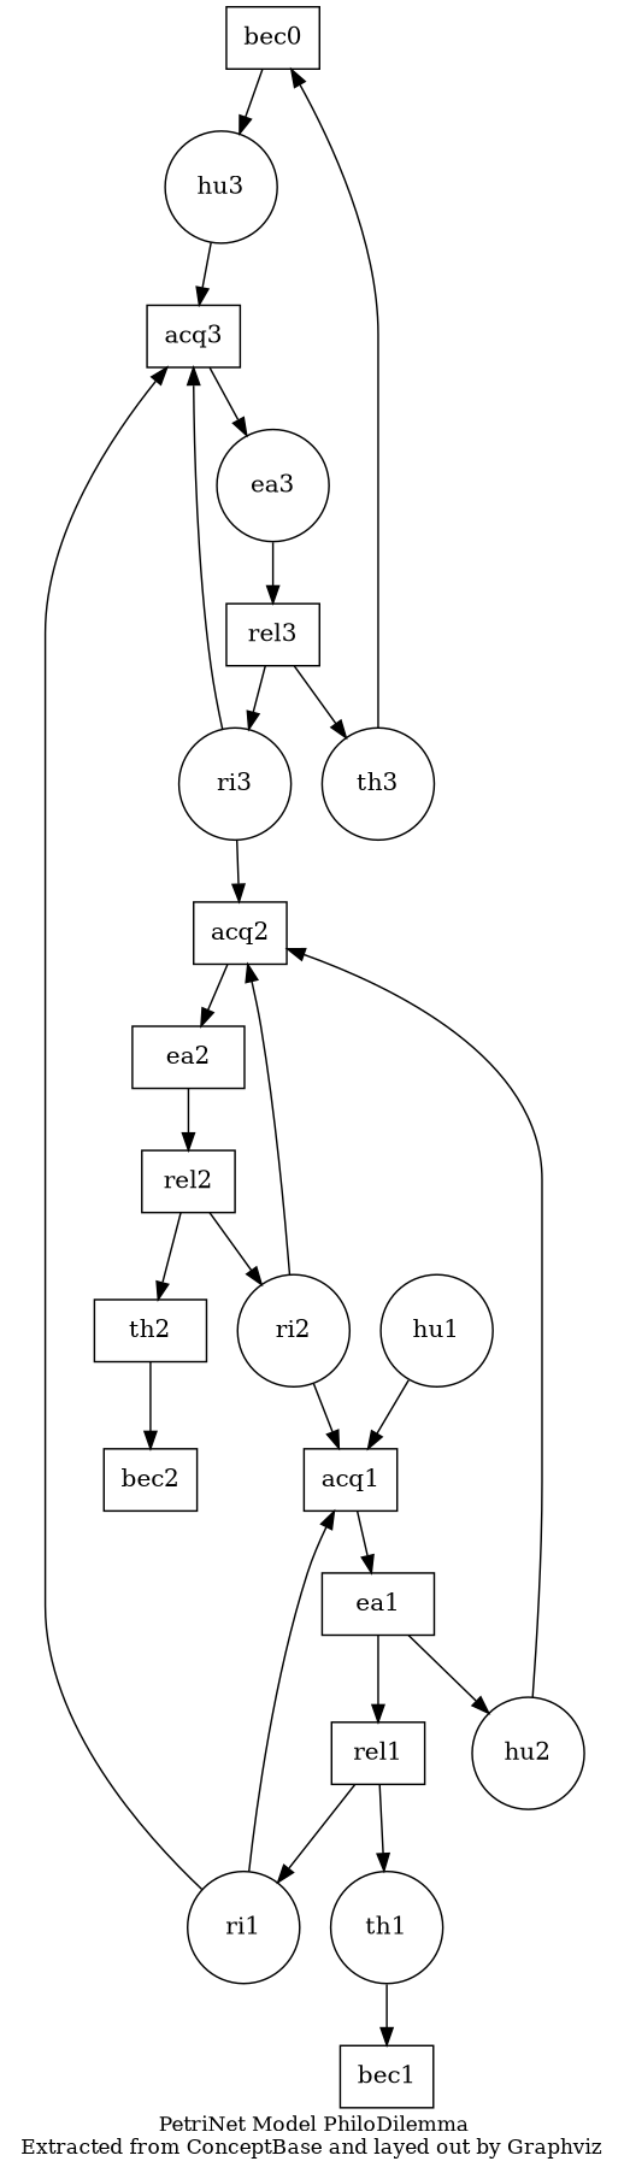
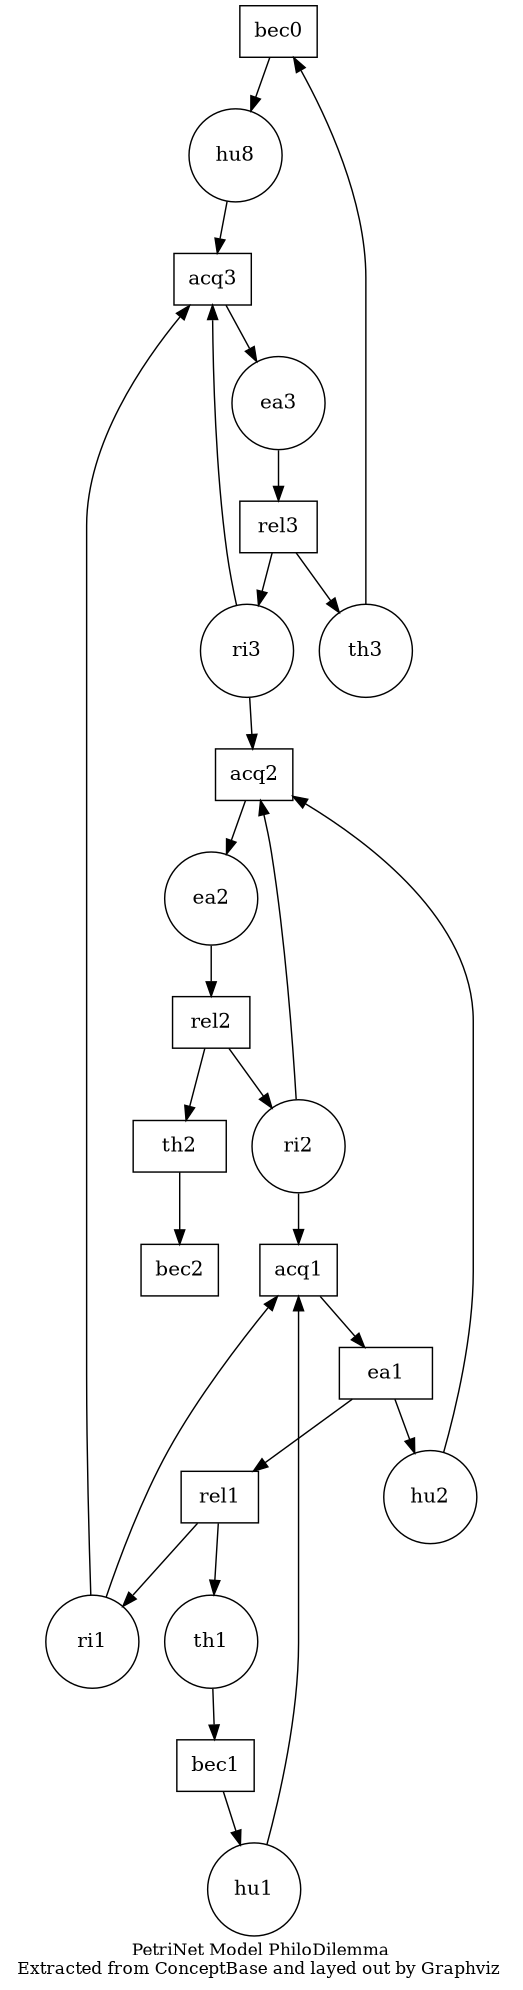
  digraph {
    fontsize=12
    label="PetriNet Model PhiloDilemma\nExtracted from ConceptBase and layed out by Graphviz "
    node [shape=box fixedsize=true]
    n1 [label=bec0 fixedsize=""]
-   hu3 [shape=circle width=0.9]
+   hu3 [shape=circle width=0.9 label=hu8]
    acq3 [fixedsize=""]
    rel3 [fixedsize=""]
    th3 [shape=circle width=0.9]
    ri3 [shape=circle width=0.9]
    acq2 [fixedsize=""]
    bec2 [fixedsize=""]
    hu2 [shape=circle width=0.9]
    rel2 [fixedsize=""]
    th2 [width=0.9]
    ri2 [shape=circle width=0.9]
    acq1 [fixedsize=""]
-   ea2 [width=0.9]
+   ea2 [shape=circle width=0.9]
    ea3 [shape=circle width=0.9]
    bec1 [fixedsize=""]
    hu1 [shape=circle width=0.9]
    rel1 [fixedsize=""]
    th1 [shape=circle width=0.9]
    ri1 [shape=circle width=0.9]
    ea1 [width=0.9]
    n1 -> hu3
    hu3 -> acq3
    acq3 -> ea3
    rel3 -> th3
    rel3 -> ri3
    th3 -> n1
    ri3 -> acq3
    ri3 -> acq2
    acq2 -> ea2
    hu2 -> acq2
    rel2 -> th2
    rel2 -> ri2
    th2 -> bec2
    ri2 -> acq2
    ri2 -> acq1
    acq1 -> ea1
    ea2 -> rel2
    ea3 -> rel3
+   bec1 -> hu1
    hu1 -> acq1
    rel1 -> th1
    rel1 -> ri1
    th1 -> bec1
    ri1 -> acq3
    ri1 -> acq1
    ea1 -> hu2
    ea1 -> rel1
  }
